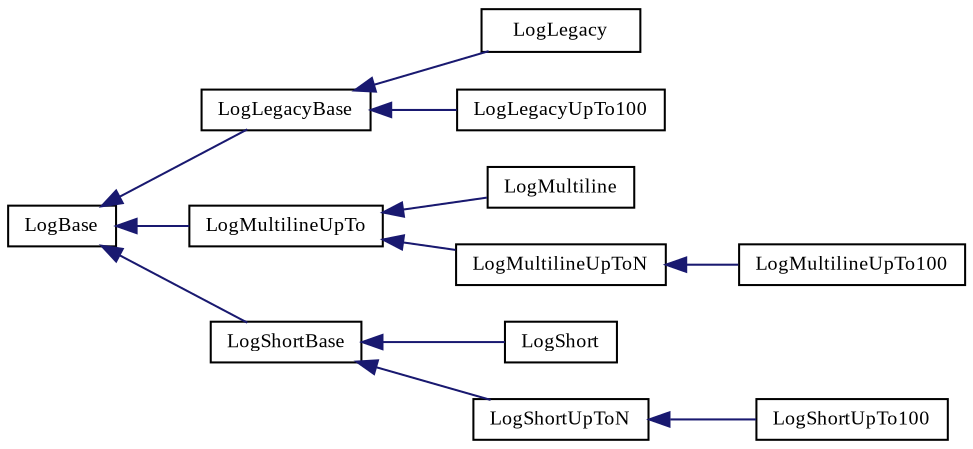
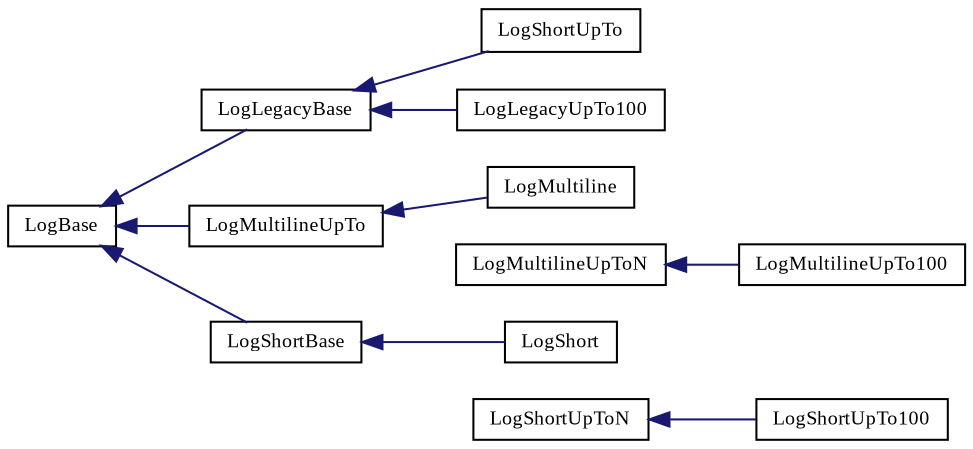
  digraph {
    fontname="Liberation Serif"
    rankdir=LR
    node [color=black fillcolor=white fontname="Liberation Serif" fontsize=10 shape=record style=filled]
    edge [color=midnightblue dir=back fontname="Liberation Serif" fontsize=10 labelfontname=Helvetica labelfontsize=10 style=solid]
    n1 [height=0.2 label=LogBase width=0.4]
    n2 [height=0.2 label=LogLegacyBase width=0.4]
    n3 [height=0.2 label=LogMultilineUpTo width=0.4]
    n4 [height=0.2 label=LogShortBase width=0.4]
-   n5 [height=0.2 label=LogLegacy width=0.4]
+   n5 [height=0.2 label=LogShortUpTo width=0.4]
    n6 [height=0.2 label=LogLegacyUpTo100 width=0.4]
    n7 [height=0.2 label=LogMultiline width=0.4]
    n8 [height=0.2 label=LogMultilineUpToN width=0.4]
    n9 [height=0.2 label=LogShort width=0.4]
    n10 [height=0.2 label=LogShortUpToN width=0.4]
    n11 [height=0.2 label=LogMultilineUpTo100 width=0.4]
    n12 [height=0.2 label=LogShortUpTo100 width=0.4]
    n1 -> n2
    n1 -> n3
    n1 -> n4
    n2 -> n5
    n2 -> n6
    n3 -> n7
-   n3 -> n8
    n4 -> n9
-   n4 -> n10
    n8 -> n11
    n10 -> n12
  }
